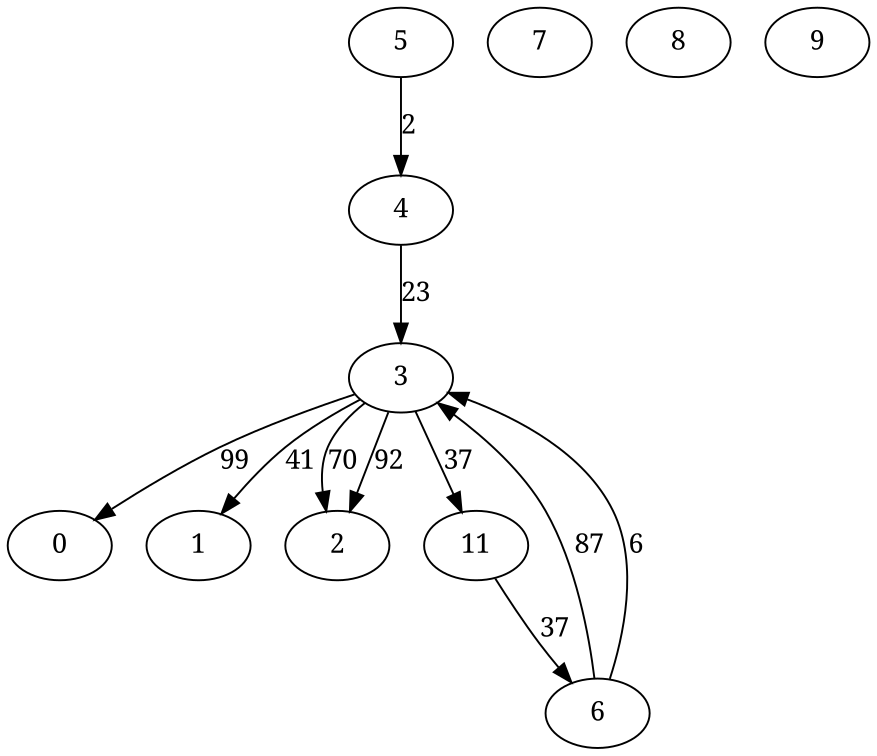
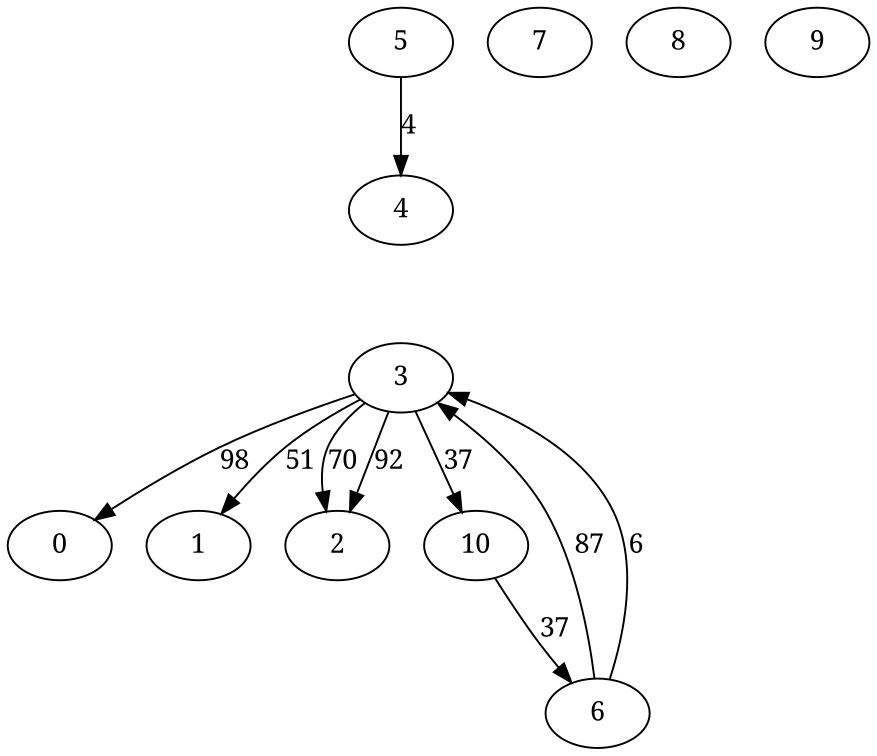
  digraph {
    fontname="Noto Serif"
    rankdir=TB
    ranksep=equally
    node [fontname="Noto Serif"]
    edge [fontname="Noto Serif"]
    0
    1
    2
    3
    4
    5
    6
    7
    8
    9
-   10 [label=11]
+   10
    subgraph sub_1 {
      rank=same
      0
    }
    subgraph sub_2 {
      rank=same
      1
    }
    subgraph sub_3 {
      rank=same
      2
    }
    subgraph sub_4 {
      rank=same
      3
    }
    subgraph sub_5 {
      rank=same
    }
    subgraph sub_6 {
      rank=same
    }
    subgraph sub_7 {
      rank=same
      4
    }
    subgraph sub_8 {
      rank=same
      5
    }
    subgraph sub_9 {
      rank=same
    }
    subgraph sub_10 {
      rank=same
      6
    }
    subgraph sub_11 {
      rank=same
    }
    subgraph sub_12 {
      rank=same
      7
    }
    subgraph sub_13 {
      rank=same
      8
    }
    subgraph sub_14 {
      rank=same
      9
    }
    subgraph sub_15 {
      rank=same
      10
    }
    subgraph sub_16 {
      rank=same
    }
-   3 -> 0 [label=99]
-   3 -> 1 [label=41]
+   3 -> 0 [label=98]
+   3 -> 1 [label=51]
    3 -> 2 [label=70]
    3 -> 2 [label=92]
    3 -> 10 [label=37]
-   4 -> 3 [label=23]
-   5 -> 4 [label=2]
+   5 -> 4 [label=4]
    6 -> 3 [label=87]
    6 -> 3 [label=6]
    10 -> 6 [label=37]
  }
